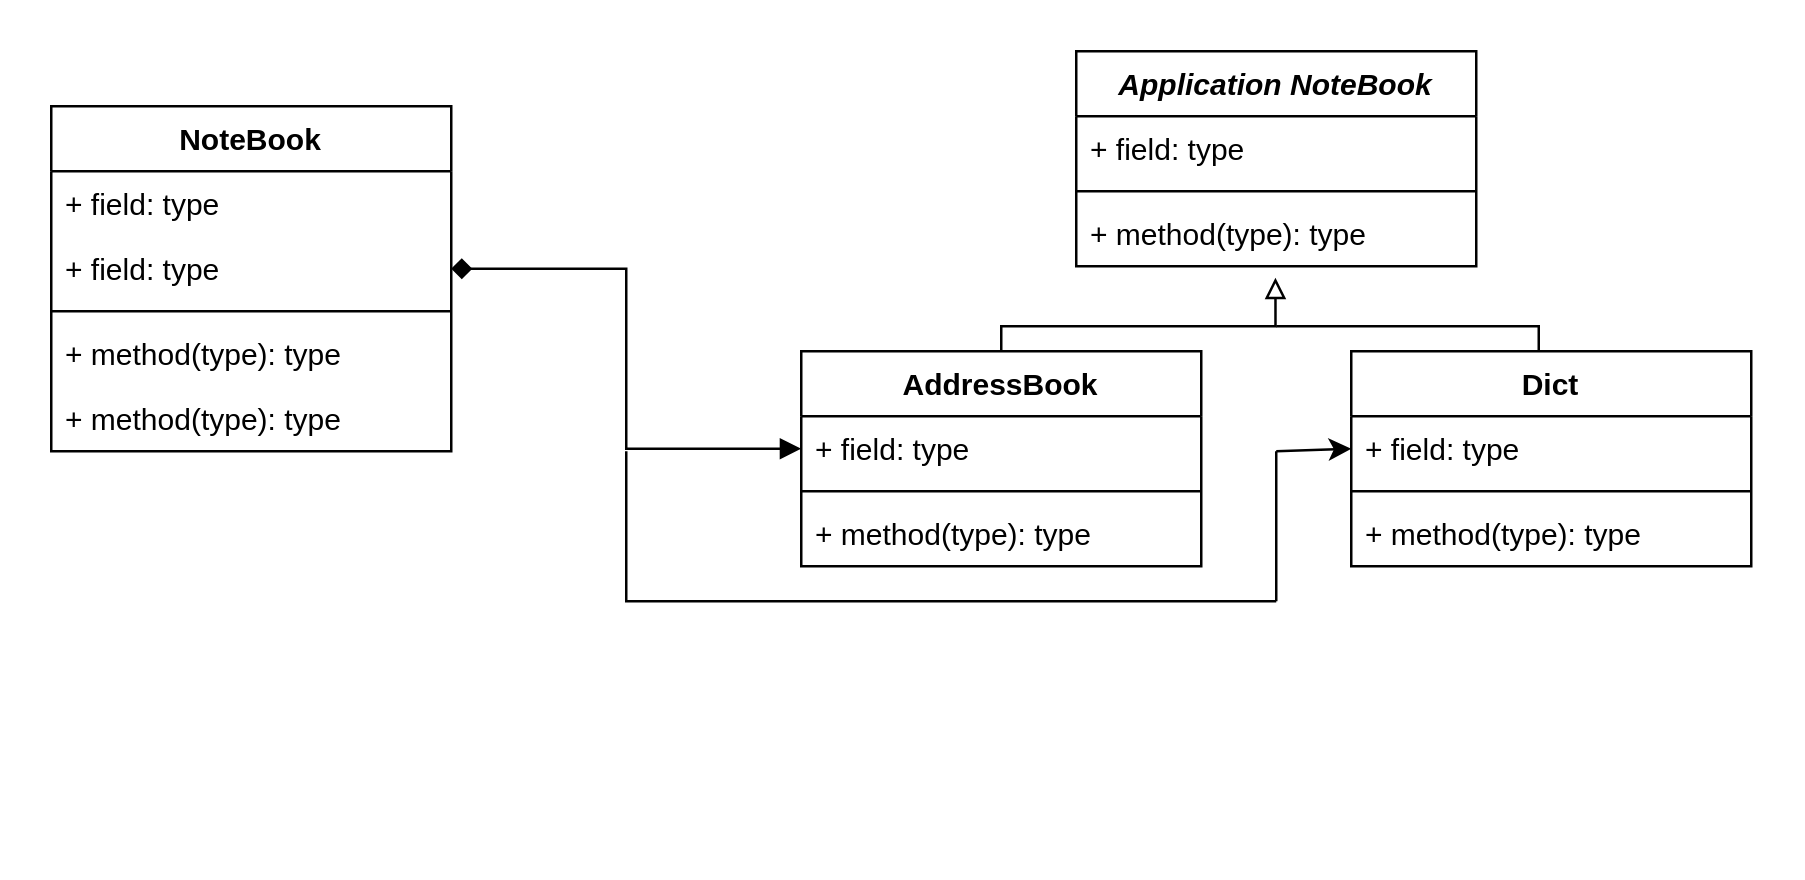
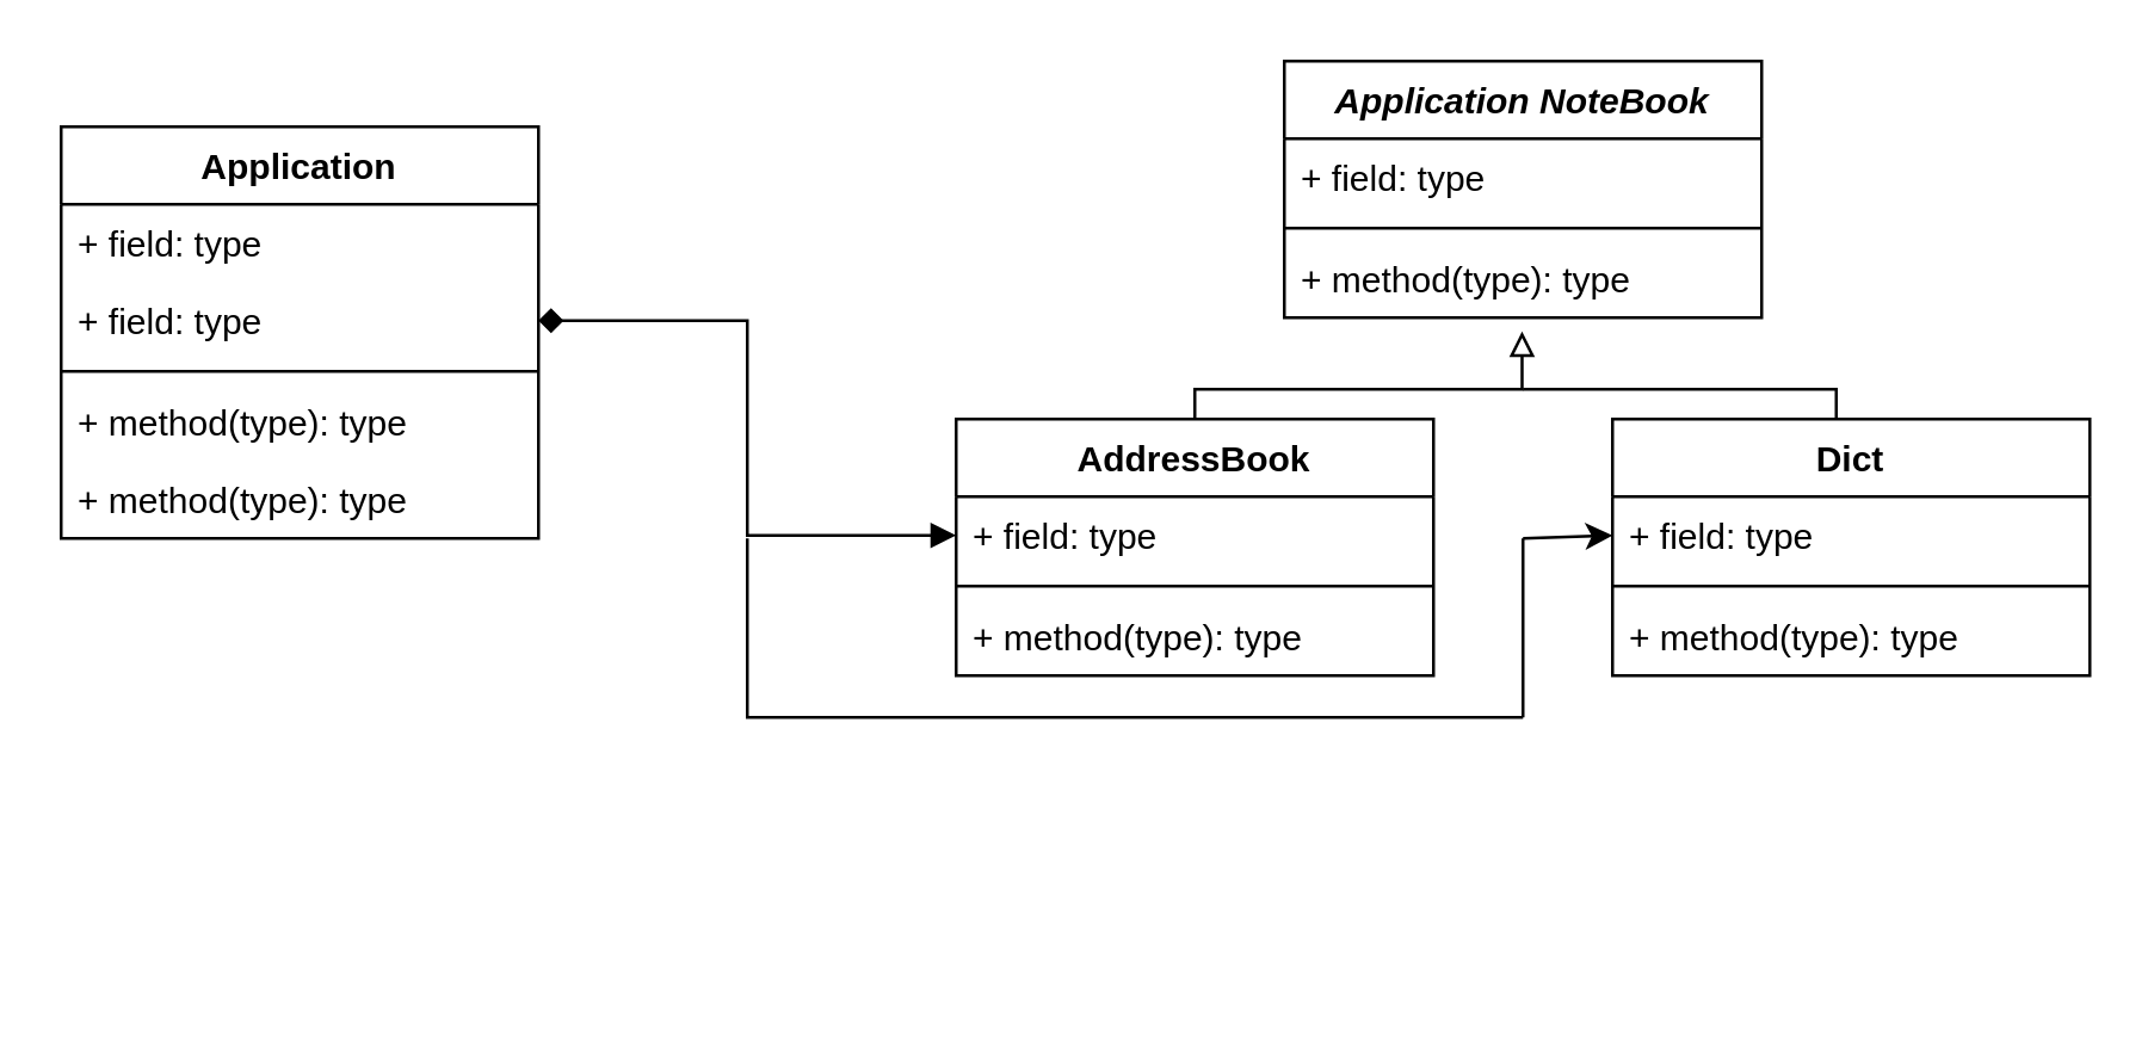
  <mxCell id="0" />
  <mxCell id="1" parent="0" />
- <mxCell id="2" value="NoteBook" style="swimlane;fontStyle=1;align=center;verticalAlign=top;childLayout=stackLayout;horizontal=1;startSize=26;horizontalStack=0;resizeParent=1;resizeParentMax=0;resizeLast=0;collapsible=1;marginBottom=0;" parent="1" vertex="1"><mxGeometry x="20" y="42" width="160" height="138" as="geometry"><mxRectangle x="170" y="70" width="100" height="30" as="alternateBounds" /></mxGeometry></mxCell>
+ <mxCell id="2" value="Application" style="swimlane;fontStyle=1;align=center;verticalAlign=top;childLayout=stackLayout;horizontal=1;startSize=26;horizontalStack=0;resizeParent=1;resizeParentMax=0;resizeLast=0;collapsible=1;marginBottom=0;" parent="1" vertex="1"><mxGeometry x="20" y="42" width="160" height="138" as="geometry"><mxRectangle x="170" y="70" width="100" height="30" as="alternateBounds" /></mxGeometry></mxCell>
  <mxCell id="3" value="+ field: type" style="text;strokeColor=none;fillColor=none;align=left;verticalAlign=top;spacingLeft=4;spacingRight=4;overflow=hidden;rotatable=0;points=[[0,0.5],[1,0.5]];portConstraint=eastwest;" parent="2" vertex="1"><mxGeometry y="26" width="160" height="26" as="geometry" /></mxCell>
  <mxCell id="4" value="+ field: type" style="text;strokeColor=none;fillColor=none;align=left;verticalAlign=top;spacingLeft=4;spacingRight=4;overflow=hidden;rotatable=0;points=[[0,0.5],[1,0.5]];portConstraint=eastwest;" parent="2" vertex="1"><mxGeometry y="52" width="160" height="26" as="geometry" /></mxCell>
  <mxCell id="5" value="" style="line;strokeWidth=1;fillColor=none;align=left;verticalAlign=middle;spacingTop=-1;spacingLeft=3;spacingRight=3;rotatable=0;labelPosition=right;points=[];portConstraint=eastwest;strokeColor=inherit;" parent="2" vertex="1"><mxGeometry y="78" width="160" height="8" as="geometry" /></mxCell>
  <mxCell id="6" value="+ method(type): type" style="text;strokeColor=none;fillColor=none;align=left;verticalAlign=top;spacingLeft=4;spacingRight=4;overflow=hidden;rotatable=0;points=[[0,0.5],[1,0.5]];portConstraint=eastwest;" parent="2" vertex="1"><mxGeometry y="86" width="160" height="26" as="geometry" /></mxCell>
  <mxCell id="7" value="+ method(type): type" style="text;strokeColor=none;fillColor=none;align=left;verticalAlign=top;spacingLeft=4;spacingRight=4;overflow=hidden;rotatable=0;points=[[0,0.5],[1,0.5]];portConstraint=eastwest;" parent="2" vertex="1"><mxGeometry y="112" width="160" height="26" as="geometry" /></mxCell>
  <mxCell id="8" value="Application NoteBook" style="swimlane;fontStyle=3;align=center;verticalAlign=top;childLayout=stackLayout;horizontal=1;startSize=26;horizontalStack=0;resizeParent=1;resizeParentMax=0;resizeLast=0;collapsible=1;marginBottom=0;" parent="1" vertex="1"><mxGeometry x="430" y="20" width="160" height="86" as="geometry" /></mxCell>
  <mxCell id="9" value="+ field: type" style="text;strokeColor=none;fillColor=none;align=left;verticalAlign=top;spacingLeft=4;spacingRight=4;overflow=hidden;rotatable=0;points=[[0,0.5],[1,0.5]];portConstraint=eastwest;" parent="8" vertex="1"><mxGeometry y="26" width="160" height="26" as="geometry" /></mxCell>
  <mxCell id="10" value="" style="line;strokeWidth=1;fillColor=none;align=left;verticalAlign=middle;spacingTop=-1;spacingLeft=3;spacingRight=3;rotatable=0;labelPosition=right;points=[];portConstraint=eastwest;strokeColor=inherit;" parent="8" vertex="1"><mxGeometry y="52" width="160" height="8" as="geometry" /></mxCell>
  <mxCell id="11" value="+ method(type): type" style="text;strokeColor=none;fillColor=none;align=left;verticalAlign=top;spacingLeft=4;spacingRight=4;overflow=hidden;rotatable=0;points=[[0,0.5],[1,0.5]];portConstraint=eastwest;" parent="8" vertex="1"><mxGeometry y="60" width="160" height="26" as="geometry" /></mxCell>
  <mxCell id="12" style="edgeStyle=orthogonalEdgeStyle;rounded=0;orthogonalLoop=1;jettySize=auto;html=1;exitX=0.5;exitY=0;exitDx=0;exitDy=0;entryX=0.498;entryY=1.177;entryDx=0;entryDy=0;entryPerimeter=0;endArrow=block;endFill=0;" parent="1" source="13" target="11" edge="1"><mxGeometry relative="1" as="geometry"><Array as="points"><mxPoint x="400" y="130" /><mxPoint x="510" y="130" /></Array></mxGeometry></mxCell>
  <mxCell id="13" value="AddressBook" style="swimlane;fontStyle=1;align=center;verticalAlign=top;childLayout=stackLayout;horizontal=1;startSize=26;horizontalStack=0;resizeParent=1;resizeParentMax=0;resizeLast=0;collapsible=1;marginBottom=0;" parent="1" vertex="1"><mxGeometry x="320" y="140" width="160" height="86" as="geometry" /></mxCell>
  <mxCell id="14" value="+ field: type" style="text;strokeColor=none;fillColor=none;align=left;verticalAlign=top;spacingLeft=4;spacingRight=4;overflow=hidden;rotatable=0;points=[[0,0.5],[1,0.5]];portConstraint=eastwest;" parent="13" vertex="1"><mxGeometry y="26" width="160" height="26" as="geometry" /></mxCell>
  <mxCell id="15" value="" style="line;strokeWidth=1;fillColor=none;align=left;verticalAlign=middle;spacingTop=-1;spacingLeft=3;spacingRight=3;rotatable=0;labelPosition=right;points=[];portConstraint=eastwest;strokeColor=inherit;" parent="13" vertex="1"><mxGeometry y="52" width="160" height="8" as="geometry" /></mxCell>
  <mxCell id="16" value="+ method(type): type" style="text;strokeColor=none;fillColor=none;align=left;verticalAlign=top;spacingLeft=4;spacingRight=4;overflow=hidden;rotatable=0;points=[[0,0.5],[1,0.5]];portConstraint=eastwest;" parent="13" vertex="1"><mxGeometry y="60" width="160" height="26" as="geometry" /></mxCell>
  <mxCell id="17" style="rounded=0;orthogonalLoop=1;jettySize=auto;html=1;exitX=0.5;exitY=0;exitDx=0;exitDy=0;endArrow=none;endFill=0;edgeStyle=elbowEdgeStyle;" parent="1" source="18" edge="1"><mxGeometry relative="1" as="geometry"><mxPoint x="510" y="130" as="targetPoint" /><Array as="points"><mxPoint x="615" y="330" /></Array></mxGeometry></mxCell>
  <mxCell id="18" value="Dict" style="swimlane;fontStyle=1;align=center;verticalAlign=top;childLayout=stackLayout;horizontal=1;startSize=26;horizontalStack=0;resizeParent=1;resizeParentMax=0;resizeLast=0;collapsible=1;marginBottom=0;" parent="1" vertex="1"><mxGeometry x="540" y="140" width="160" height="86" as="geometry" /></mxCell>
  <mxCell id="19" value="+ field: type" style="text;strokeColor=none;fillColor=none;align=left;verticalAlign=top;spacingLeft=4;spacingRight=4;overflow=hidden;rotatable=0;points=[[0,0.5],[1,0.5]];portConstraint=eastwest;" parent="18" vertex="1"><mxGeometry y="26" width="160" height="26" as="geometry" /></mxCell>
  <mxCell id="20" value="" style="line;strokeWidth=1;fillColor=none;align=left;verticalAlign=middle;spacingTop=-1;spacingLeft=3;spacingRight=3;rotatable=0;labelPosition=right;points=[];portConstraint=eastwest;strokeColor=inherit;" parent="18" vertex="1"><mxGeometry y="52" width="160" height="8" as="geometry" /></mxCell>
  <mxCell id="21" value="+ method(type): type" style="text;strokeColor=none;fillColor=none;align=left;verticalAlign=top;spacingLeft=4;spacingRight=4;overflow=hidden;rotatable=0;points=[[0,0.5],[1,0.5]];portConstraint=eastwest;" parent="18" vertex="1"><mxGeometry y="60" width="160" height="26" as="geometry" /></mxCell>
  <mxCell id="22" style="edgeStyle=elbowEdgeStyle;rounded=0;orthogonalLoop=1;jettySize=auto;html=1;entryX=0;entryY=0.5;entryDx=0;entryDy=0;endArrow=block;endFill=1;startArrow=diamond;startFill=1;" parent="1" target="14" edge="1"><mxGeometry relative="1" as="geometry"><mxPoint x="180" y="107" as="sourcePoint" /><Array as="points"><mxPoint x="250" y="150" /></Array></mxGeometry></mxCell>
  <mxCell id="23" value="" style="endArrow=none;html=1;rounded=0;elbow=vertical;" parent="1" edge="1"><mxGeometry width="50" height="50" relative="1" as="geometry"><mxPoint x="250" y="180" as="sourcePoint" /><mxPoint x="510" y="240" as="targetPoint" /><Array as="points"><mxPoint x="250" y="240" /></Array></mxGeometry></mxCell>
  <mxCell id="24" value="" style="endArrow=none;html=1;rounded=0;elbow=vertical;" parent="1" edge="1"><mxGeometry width="50" height="50" relative="1" as="geometry"><mxPoint x="510" y="240" as="sourcePoint" /><mxPoint x="510" y="180" as="targetPoint" /></mxGeometry></mxCell>
  <mxCell id="25" value="" style="endArrow=classic;html=1;rounded=0;elbow=vertical;entryX=0;entryY=0.5;entryDx=0;entryDy=0;" parent="1" target="19" edge="1"><mxGeometry width="50" height="50" relative="1" as="geometry"><mxPoint x="510" y="180" as="sourcePoint" /><mxPoint x="520" y="160" as="targetPoint" /></mxGeometry></mxCell>
